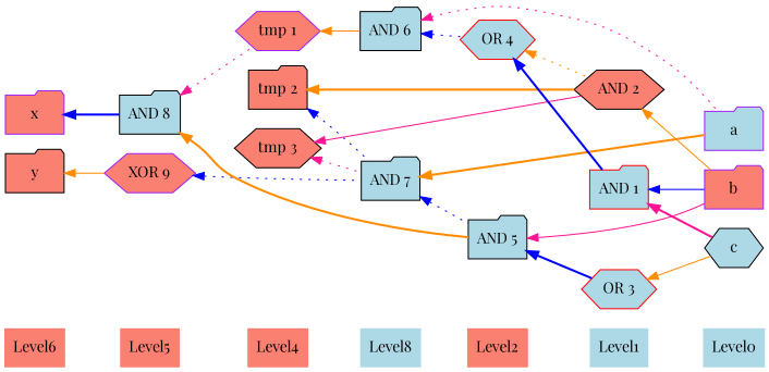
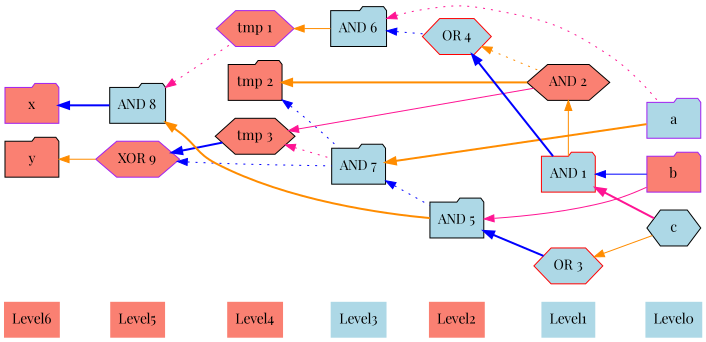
  digraph {
    fontname="Playfair Display"
    rankdir=LR
    node [color=black fillcolor=salmon fontname="Playfair Display" shape=folder style=filled]
    edge [dir=back fontname="Playfair Display" style=invis]
    Level6 [color=purple shape=plaintext]
    Level5 [color=red shape=plaintext]
    Level4 [shape=plaintext]
-   Level3 [color=red fillcolor=lightblue shape=plaintext label=Level8]
+   Level3 [color=red fillcolor=lightblue shape=plaintext]
    Level2 [shape=plaintext]
    Level1 [fillcolor=lightblue shape=plaintext]
    Level0 [fillcolor=lightblue shape=plaintext]
    n8 [color=purple label=x]
    n9 [label=y]
    n10 [color=purple label="XOR 9\n" shape=hexagon]
    n11 [fillcolor=lightblue label="AND 8\n"]
    n12 [color=purple label="tmp 1\n" shape=hexagon]
    n13 [label="tmp 2\n"]
    n14 [label="tmp 3\n" shape=hexagon]
    n15 [fillcolor=lightblue label="AND 6\n"]
    n16 [fillcolor=lightblue label="AND 7\n"]
    n17 [color=red fillcolor=lightblue label="OR 4\n" shape=hexagon]
    n18 [fillcolor=lightblue label="AND 5\n"]
    n19 [color=red fillcolor=lightblue label="AND 1\n"]
    n20 [label="AND 2\n" shape=hexagon]
    n21 [color=red fillcolor=lightblue label="OR 3\n" shape=hexagon]
    n22 [color=purple fillcolor=lightblue label=a]
    n23 [color=purple label=b]
    n24 [fillcolor=lightblue label=c shape=hexagon]
    subgraph sub_1 {
      Level6
      Level5
      Level4
      Level3
      Level2
      Level1
      Level0
    }
    subgraph sub_2 {
      rank=same
      Level6
      n8
      n9
    }
    subgraph sub_3 {
      rank=same
      Level5
      n10
      n11
    }
    subgraph sub_4 {
      rank=same
      Level4
      n12
      n13
      n14
    }
    subgraph sub_5 {
      rank=same
      Level3
      n15
      n16
    }
    subgraph sub_6 {
      rank=same
      Level2
      n17
      n18
    }
    subgraph sub_7 {
      rank=same
      Level1
      n19
      n20
      n21
    }
    subgraph sub_8 {
      rank=same
      Level0
      n22
      n23
      n24
    }
    Level6 -> Level5
    Level5 -> Level4
    Level4 -> Level3
    Level3 -> Level2
    Level2 -> Level1
    Level1 -> Level0
    n8 -> n9
    n8 -> n11 [color=blue style=bold]
    n9 -> n10 [color=darkorange style=solid]
+   n10 -> n14 [color=blue style=bold]
    n10 -> n16 [color=blue style=dotted]
    n11 -> n12 [color=deeppink style=dotted]
    n11 -> n18 [color=darkorange style=bold]
    n12 -> n15 [color=darkorange style=solid]
    n13 -> n16 [color=blue style=dotted]
    n13 -> n20 [color=darkorange style=bold]
    n14 -> n16 [color=deeppink style=dotted]
    n14 -> n20 [color=deeppink style=solid]
    n15 -> n17 [color=blue style=dotted]
    n15 -> n22 [color=deeppink style=dotted]
    n16 -> n18 [color=blue style=dotted]
    n16 -> n22 [color=darkorange style=bold]
    n17 -> n19 [color=blue style=bold]
    n17 -> n20 [color=darkorange style=dotted]
    n18 -> n21 [color=blue style=bold]
    n18 -> n23 [color=deeppink style=solid]
    n19 -> n23 [color=blue style=solid]
    n19 -> n24 [color=deeppink style=bold]
-   n20 -> n23 [color=darkorange style=solid]
+   n20 -> n19 [color=darkorange style=solid]
    n21 -> n24 [color=darkorange style=solid]
    n22 -> n23
    n23 -> n24
  }
